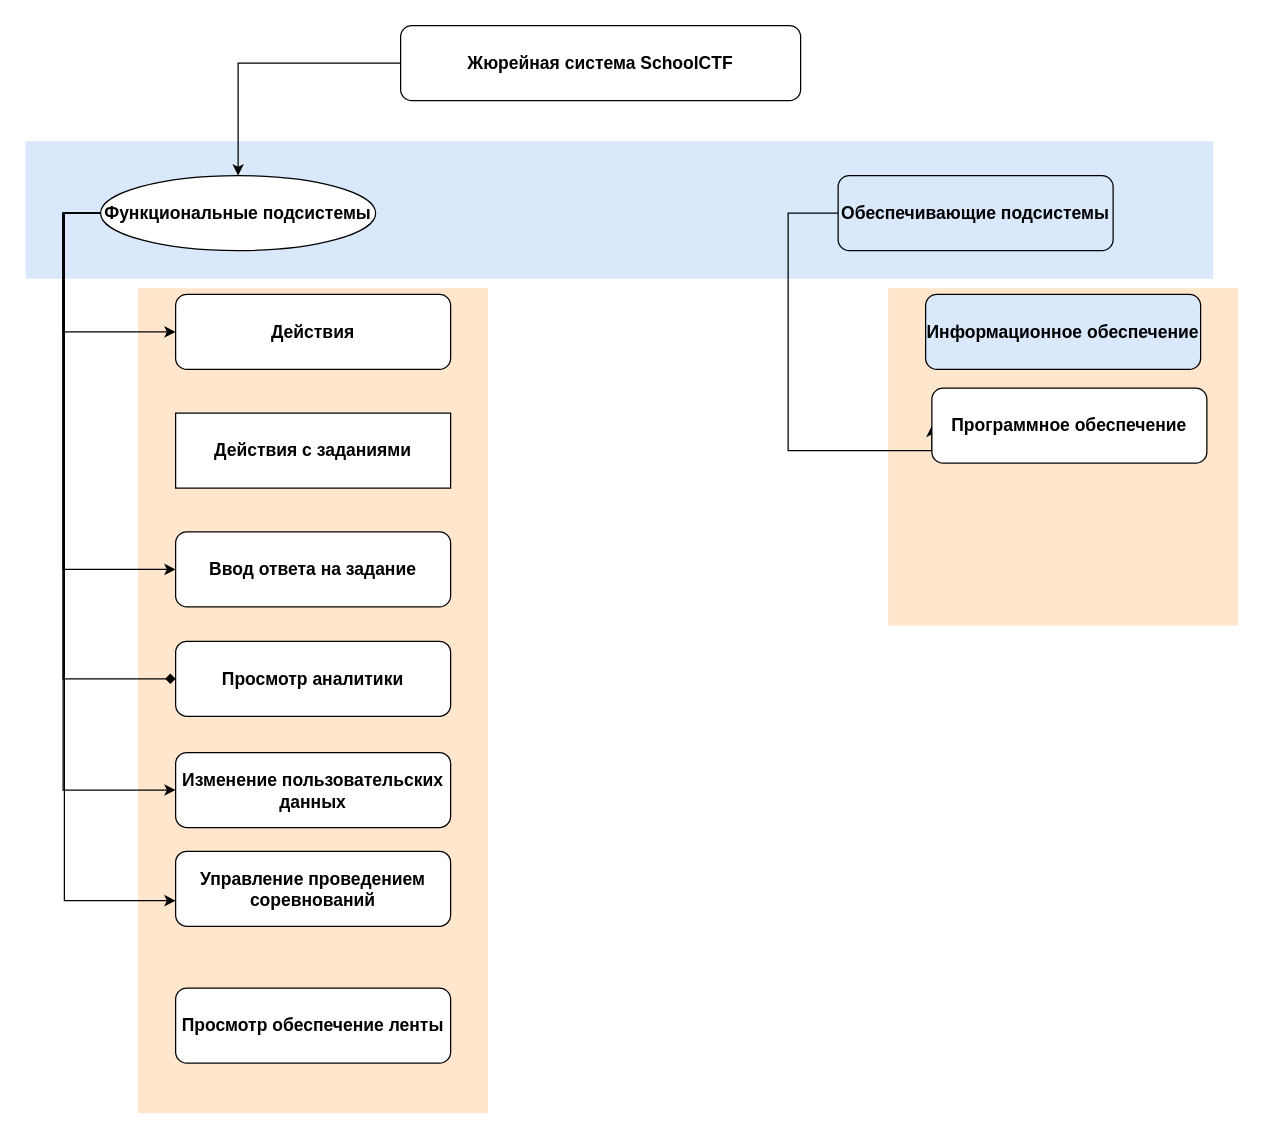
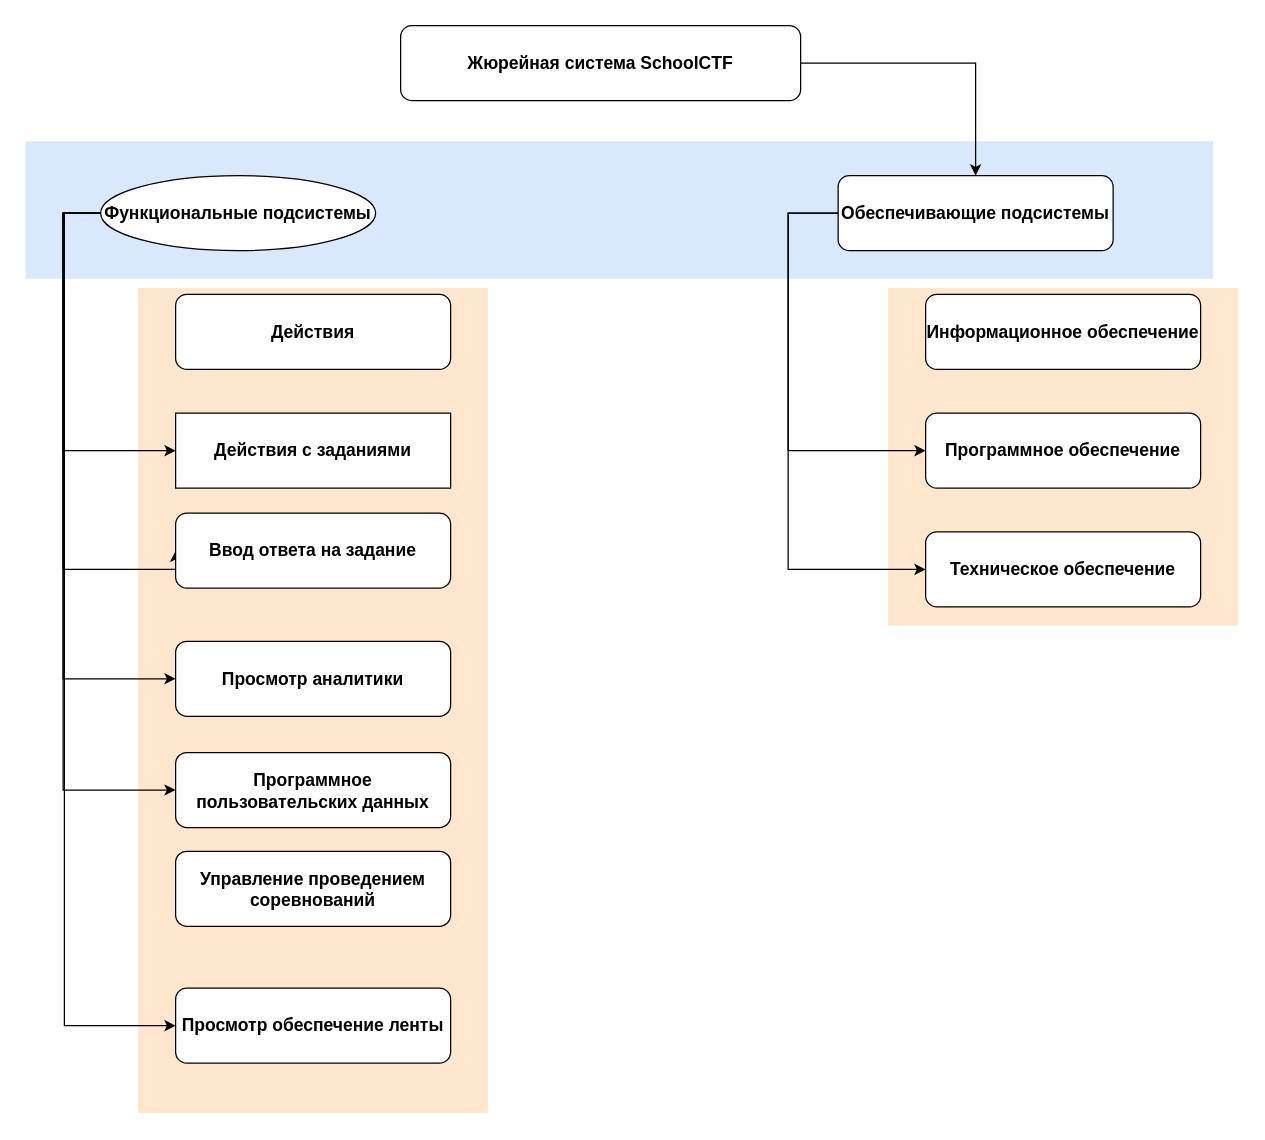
  <mxCell id="0" />
  <mxCell id="1" parent="0" />
  <mxCell id="2" value="" style="rounded=0;whiteSpace=wrap;html=1;labelBackgroundColor=none;fillColor=#ffe6cc;fontSize=14;strokeColor=none;" vertex="1" parent="1"><mxGeometry x="710" y="230" width="280" height="270" as="geometry" /></mxCell>
  <mxCell id="3" value="" style="rounded=0;whiteSpace=wrap;html=1;labelBackgroundColor=none;fillColor=#ffe6cc;fontSize=14;strokeColor=none;" vertex="1" parent="1"><mxGeometry x="110" y="230" width="280" height="660" as="geometry" /></mxCell>
  <mxCell id="4" value="" style="rounded=0;whiteSpace=wrap;html=1;fontSize=14;labelBackgroundColor=none;strokeColor=none;fillColor=#dae8fc;" vertex="1" parent="1"><mxGeometry x="20" y="112.5" width="950" height="110" as="geometry" /></mxCell>
- <mxCell id="5" style="edgeStyle=orthogonalEdgeStyle;rounded=0;orthogonalLoop=1;jettySize=auto;html=1;fontSize=14;" edge="1" parent="1" source="6" target="14"><mxGeometry relative="1" as="geometry" /></mxCell>
+ <mxCell id="5" style="edgeStyle=orthogonalEdgeStyle;rounded=0;orthogonalLoop=1;jettySize=auto;html=1;fontSize=14;" edge="1" parent="1" source="6" target="17"><mxGeometry relative="1" as="geometry" /></mxCell>
  <mxCell id="6" value="&lt;font style=&quot;font-size: 14px&quot;&gt;Жюрейная система SchoolCTF&lt;/font&gt;" style="rounded=1;whiteSpace=wrap;html=1;fontSize=14;fontStyle=1" vertex="1" parent="1"><mxGeometry x="320" width="320" height="60" as="geometry" y="20" /></mxCell>
- <mxCell id="7" style="edgeStyle=orthogonalEdgeStyle;rounded=0;orthogonalLoop=1;jettySize=auto;html=1;entryX=0;entryY=0.5;entryDx=0;entryDy=0;fontSize=14;" edge="1" parent="1" source="14" target="21"><mxGeometry relative="1" as="geometry"><Array as="points"><mxPoint x="50" y="170" /><mxPoint x="50" y="265" /></Array></mxGeometry></mxCell>
+ <mxCell id="8" style="edgeStyle=orthogonalEdgeStyle;rounded=0;orthogonalLoop=1;jettySize=auto;html=1;entryX=0;entryY=0.5;entryDx=0;entryDy=0;fontSize=14;" edge="1" parent="1" source="14" target="18"><mxGeometry relative="1" as="geometry"><Array as="points"><mxPoint x="50" y="170" /><mxPoint x="50" y="360" /></Array></mxGeometry></mxCell>
  <mxCell id="9" style="edgeStyle=orthogonalEdgeStyle;rounded=0;orthogonalLoop=1;jettySize=auto;html=1;entryX=0;entryY=0.5;entryDx=0;entryDy=0;fontSize=14;" edge="1" parent="1" source="14" target="19"><mxGeometry relative="1" as="geometry"><Array as="points"><mxPoint x="50" y="170" /><mxPoint x="50" y="455" /></Array></mxGeometry></mxCell>
- <mxCell id="10" style="edgeStyle=orthogonalEdgeStyle;rounded=0;orthogonalLoop=1;jettySize=auto;html=1;entryX=0;entryY=0.5;entryDx=0;entryDy=0;fontSize=14;endArrow=diamond;" edge="1" parent="1" source="14" target="20"><mxGeometry relative="1" as="geometry"><Array as="points"><mxPoint x="50" y="170" /><mxPoint x="50" y="543" /></Array></mxGeometry></mxCell>
+ <mxCell id="10" style="edgeStyle=orthogonalEdgeStyle;rounded=0;orthogonalLoop=1;jettySize=auto;html=1;entryX=0;entryY=0.5;entryDx=0;entryDy=0;fontSize=14;" edge="1" parent="1" source="14" target="20"><mxGeometry relative="1" as="geometry"><Array as="points"><mxPoint x="50" y="170" /><mxPoint x="50" y="543" /></Array></mxGeometry></mxCell>
  <mxCell id="11" style="edgeStyle=orthogonalEdgeStyle;rounded=0;orthogonalLoop=1;jettySize=auto;html=1;entryX=0;entryY=0.5;entryDx=0;entryDy=0;fontSize=14;" edge="1" parent="1" source="14" target="22"><mxGeometry relative="1" as="geometry"><Array as="points"><mxPoint x="50" y="170" /><mxPoint x="50" y="632" /></Array></mxGeometry></mxCell>
- <mxCell id="12" style="edgeStyle=orthogonalEdgeStyle;rounded=0;orthogonalLoop=1;jettySize=auto;html=1;fontSize=14;" edge="1" parent="1" source="14" target="23"><mxGeometry relative="1" as="geometry"><mxPoint x="40" y="800" as="targetPoint" /><Array as="points"><mxPoint x="51" y="170" /><mxPoint x="51" y="720" /></Array></mxGeometry></mxCell>
+ <mxCell id="13" style="edgeStyle=orthogonalEdgeStyle;rounded=0;orthogonalLoop=1;jettySize=auto;html=1;entryX=0;entryY=0.5;entryDx=0;entryDy=0;fontSize=14;" edge="1" parent="1" source="14" target="27"><mxGeometry relative="1" as="geometry"><Array as="points"><mxPoint x="51" y="170" /><mxPoint x="51" y="820" /></Array></mxGeometry></mxCell>
  <mxCell id="14" value="Функциональные подсистемы" style="ellipse;whiteSpace=wrap;html=1;fontSize=14;fontStyle=1;" vertex="1" parent="1"><mxGeometry x="80" y="140" width="220" height="60" as="geometry" /></mxCell>
  <mxCell id="15" style="edgeStyle=orthogonalEdgeStyle;rounded=0;orthogonalLoop=1;jettySize=auto;html=1;entryX=0;entryY=0.5;entryDx=0;entryDy=0;fontSize=14;" edge="1" parent="1" source="17" target="25"><mxGeometry relative="1" as="geometry"><Array as="points"><mxPoint x="630" y="170" /><mxPoint x="630" y="360" /></Array></mxGeometry></mxCell>
- <mxCell id="17" value="Обеспечивающие подсистемы" style="rounded=1;whiteSpace=wrap;html=1;fontSize=14;fontStyle=1;fillColor=#dae8fc;" vertex="1" parent="1"><mxGeometry x="670" y="140" width="220" height="60" as="geometry" /></mxCell>
+ <mxCell id="16" style="edgeStyle=orthogonalEdgeStyle;rounded=0;orthogonalLoop=1;jettySize=auto;html=1;entryX=0;entryY=0.5;entryDx=0;entryDy=0;fontSize=14;" edge="1" parent="1" source="17" target="26"><mxGeometry relative="1" as="geometry"><Array as="points"><mxPoint x="630" y="170" /><mxPoint x="630" y="455" /></Array></mxGeometry></mxCell>
+ <mxCell id="17" value="Обеспечивающие подсистемы" style="rounded=1;whiteSpace=wrap;html=1;fontSize=14;fontStyle=1" vertex="1" parent="1"><mxGeometry x="670" y="140" width="220" height="60" as="geometry" /></mxCell>
  <mxCell id="18" value="Действия с заданиями" style="whiteSpace=wrap;html=1;fontSize=14;fontStyle=1;rounded=0;" vertex="1" parent="1"><mxGeometry x="140" y="330" width="220" height="60" as="geometry" /></mxCell>
- <mxCell id="19" value="Ввод ответа на задание" style="rounded=1;whiteSpace=wrap;html=1;fontSize=14;fontStyle=1" vertex="1" parent="1"><mxGeometry x="140" y="425" width="220" height="60" as="geometry" /></mxCell>
+ <mxCell id="19" value="Ввод ответа на задание" style="rounded=1;whiteSpace=wrap;html=1;fontSize=14;fontStyle=1" vertex="1" parent="1"><mxGeometry x="140" y="410" width="220" height="60" as="geometry" /></mxCell>
  <mxCell id="20" value="Просмотр аналитики" style="rounded=1;whiteSpace=wrap;html=1;fontSize=14;fontStyle=1" vertex="1" parent="1"><mxGeometry x="140" y="512.5" width="220" height="60" as="geometry" /></mxCell>
  <mxCell id="21" value="Действия" style="rounded=1;whiteSpace=wrap;html=1;fontSize=14;fontStyle=1" vertex="1" parent="1"><mxGeometry x="140" y="235" width="220" height="60" as="geometry" /></mxCell>
- <mxCell id="22" value="Изменение пользовательских данных" style="rounded=1;whiteSpace=wrap;html=1;fontSize=14;fontStyle=1" vertex="1" parent="1"><mxGeometry x="140" y="601.5" width="220" height="60" as="geometry" /></mxCell>
+ <mxCell id="22" value="Программное пользовательских данных" style="rounded=1;whiteSpace=wrap;html=1;fontSize=14;fontStyle=1" vertex="1" parent="1"><mxGeometry x="140" y="601.5" width="220" height="60" as="geometry" /></mxCell>
  <mxCell id="23" value="Управление проведением соревнований" style="rounded=1;whiteSpace=wrap;html=1;fontSize=14;fontStyle=1" vertex="1" parent="1"><mxGeometry x="140" y="680.5" width="220" height="60" as="geometry" /></mxCell>
- <mxCell id="24" value="Информационное обеспечение" style="rounded=1;whiteSpace=wrap;html=1;fontSize=14;fontStyle=1;fillColor=#dae8fc;" vertex="1" parent="1"><mxGeometry x="740" y="235" width="220" height="60" as="geometry" /></mxCell>
- <mxCell id="25" value="Программное обеспечение" style="rounded=1;whiteSpace=wrap;html=1;fontSize=14;fontStyle=1" vertex="1" parent="1"><mxGeometry x="745" y="310" width="220" height="60" as="geometry" /></mxCell>
+ <mxCell id="24" value="Информационное обеспечение" style="rounded=1;whiteSpace=wrap;html=1;fontSize=14;fontStyle=1" vertex="1" parent="1"><mxGeometry x="740" y="235" width="220" height="60" as="geometry" /></mxCell>
+ <mxCell id="25" value="Программное обеспечение" style="rounded=1;whiteSpace=wrap;html=1;fontSize=14;fontStyle=1" vertex="1" parent="1"><mxGeometry x="740" y="330" width="220" height="60" as="geometry" /></mxCell>
+ <mxCell id="26" value="Техническое обеспечение" style="rounded=1;whiteSpace=wrap;html=1;fontSize=14;fontStyle=1" vertex="1" parent="1"><mxGeometry x="740" y="425" width="220" height="60" as="geometry" /></mxCell>
  <mxCell id="27" value="Просмотр обеспечение ленты" style="rounded=1;whiteSpace=wrap;html=1;fontSize=14;fontStyle=1" vertex="1" parent="1"><mxGeometry x="140" y="790" width="220" height="60" as="geometry" /></mxCell>
